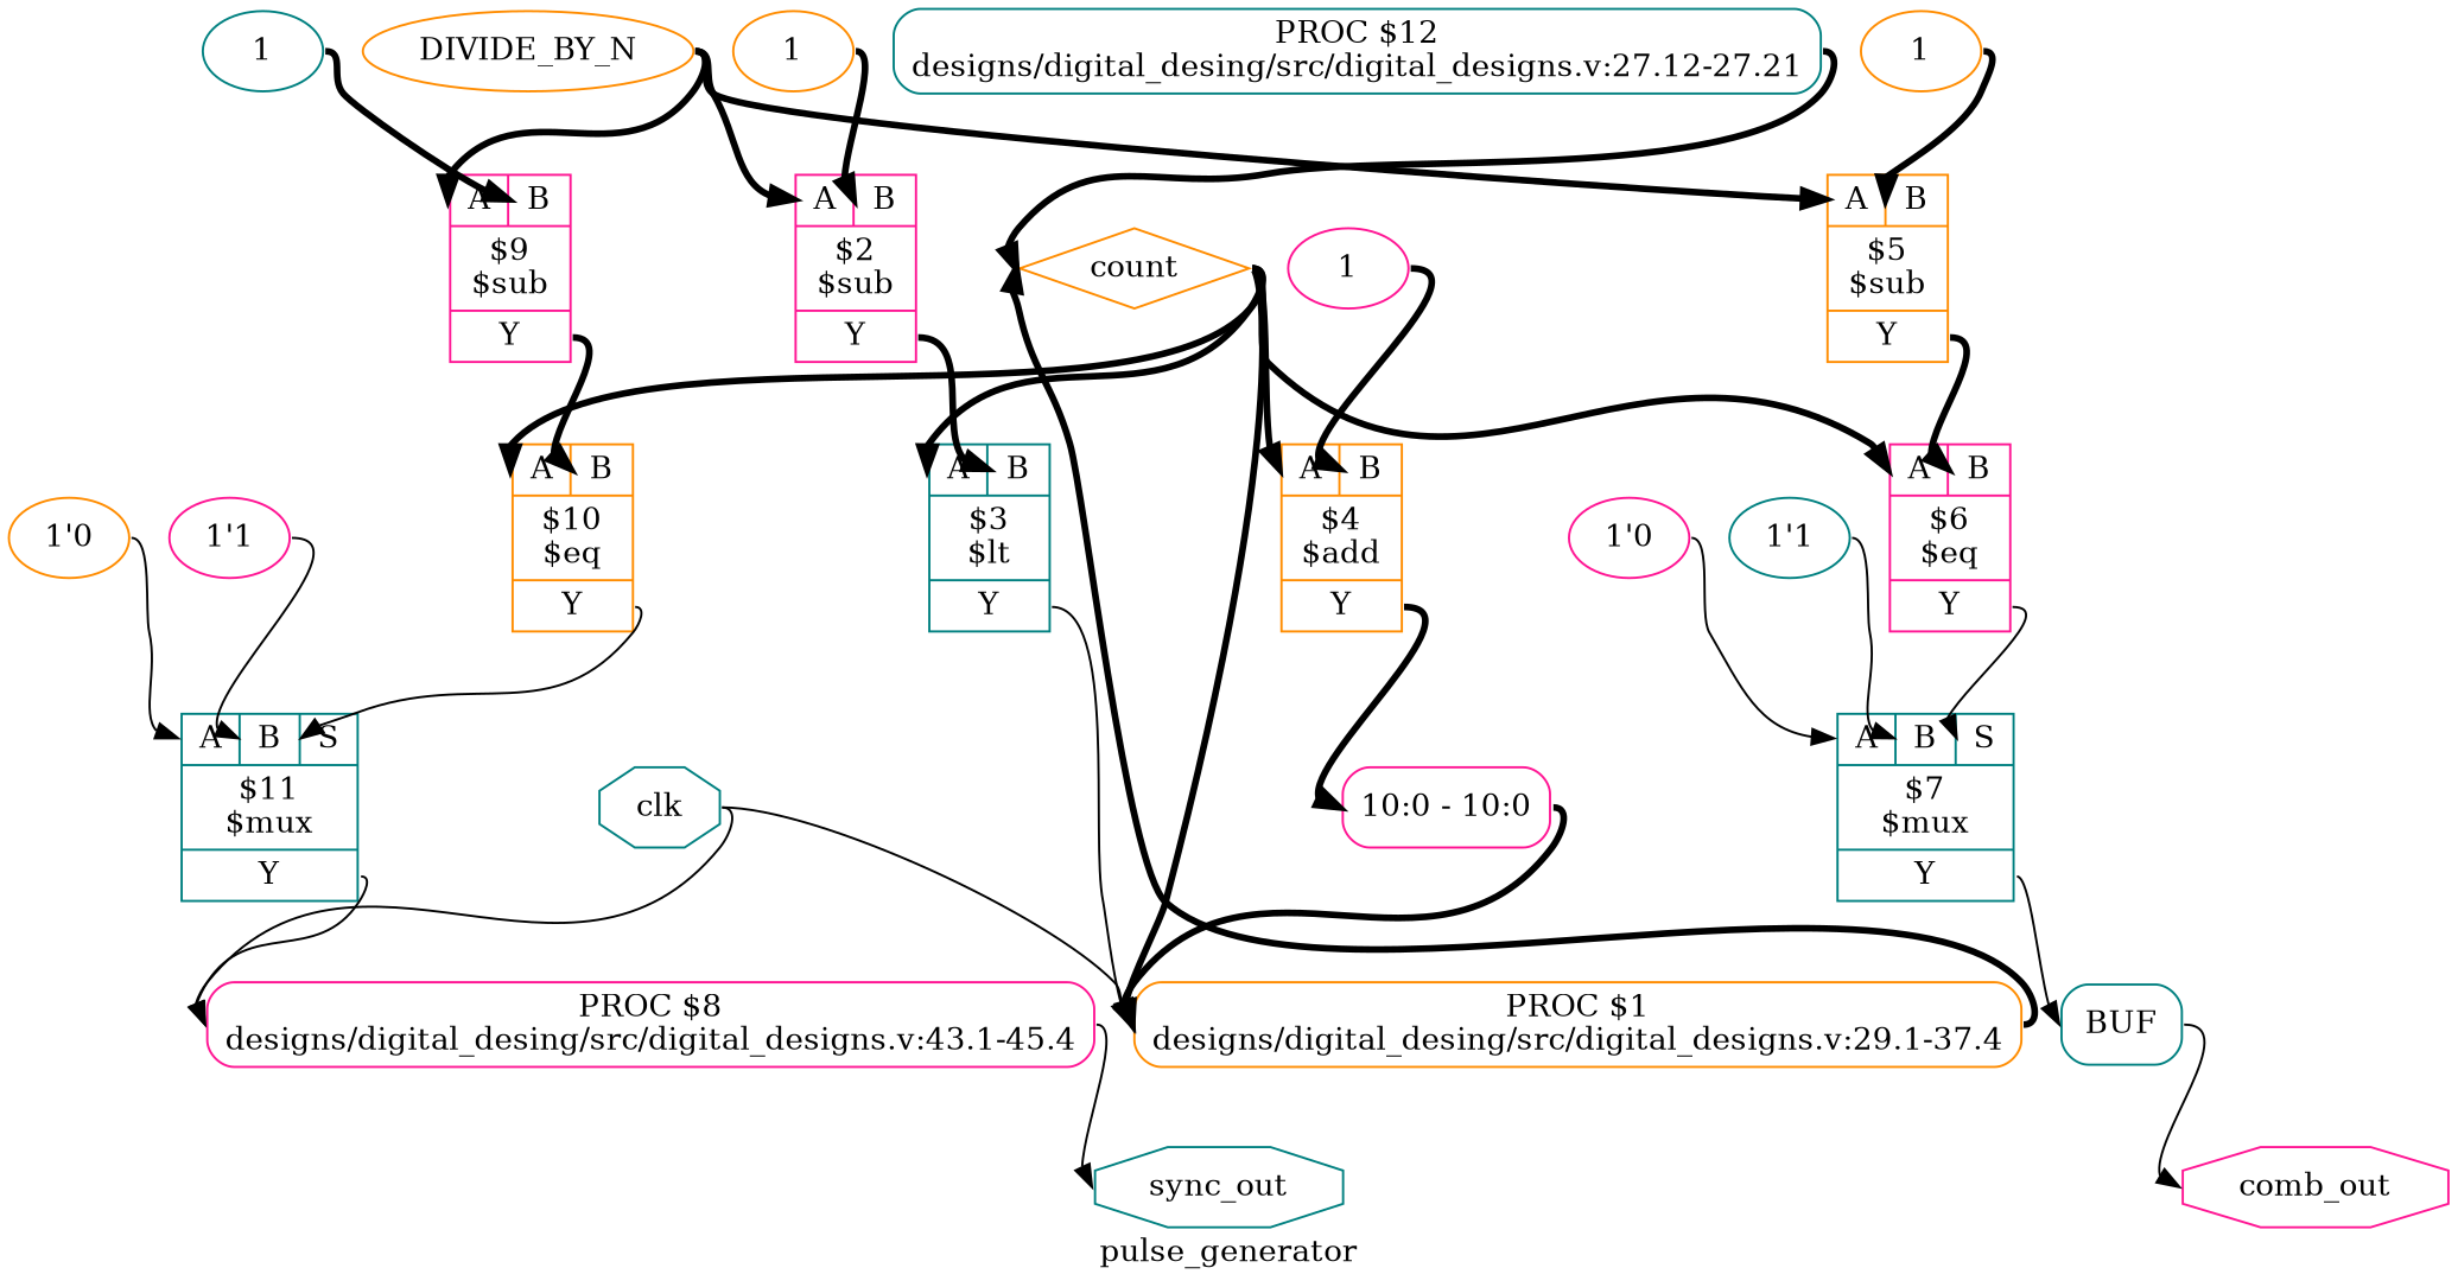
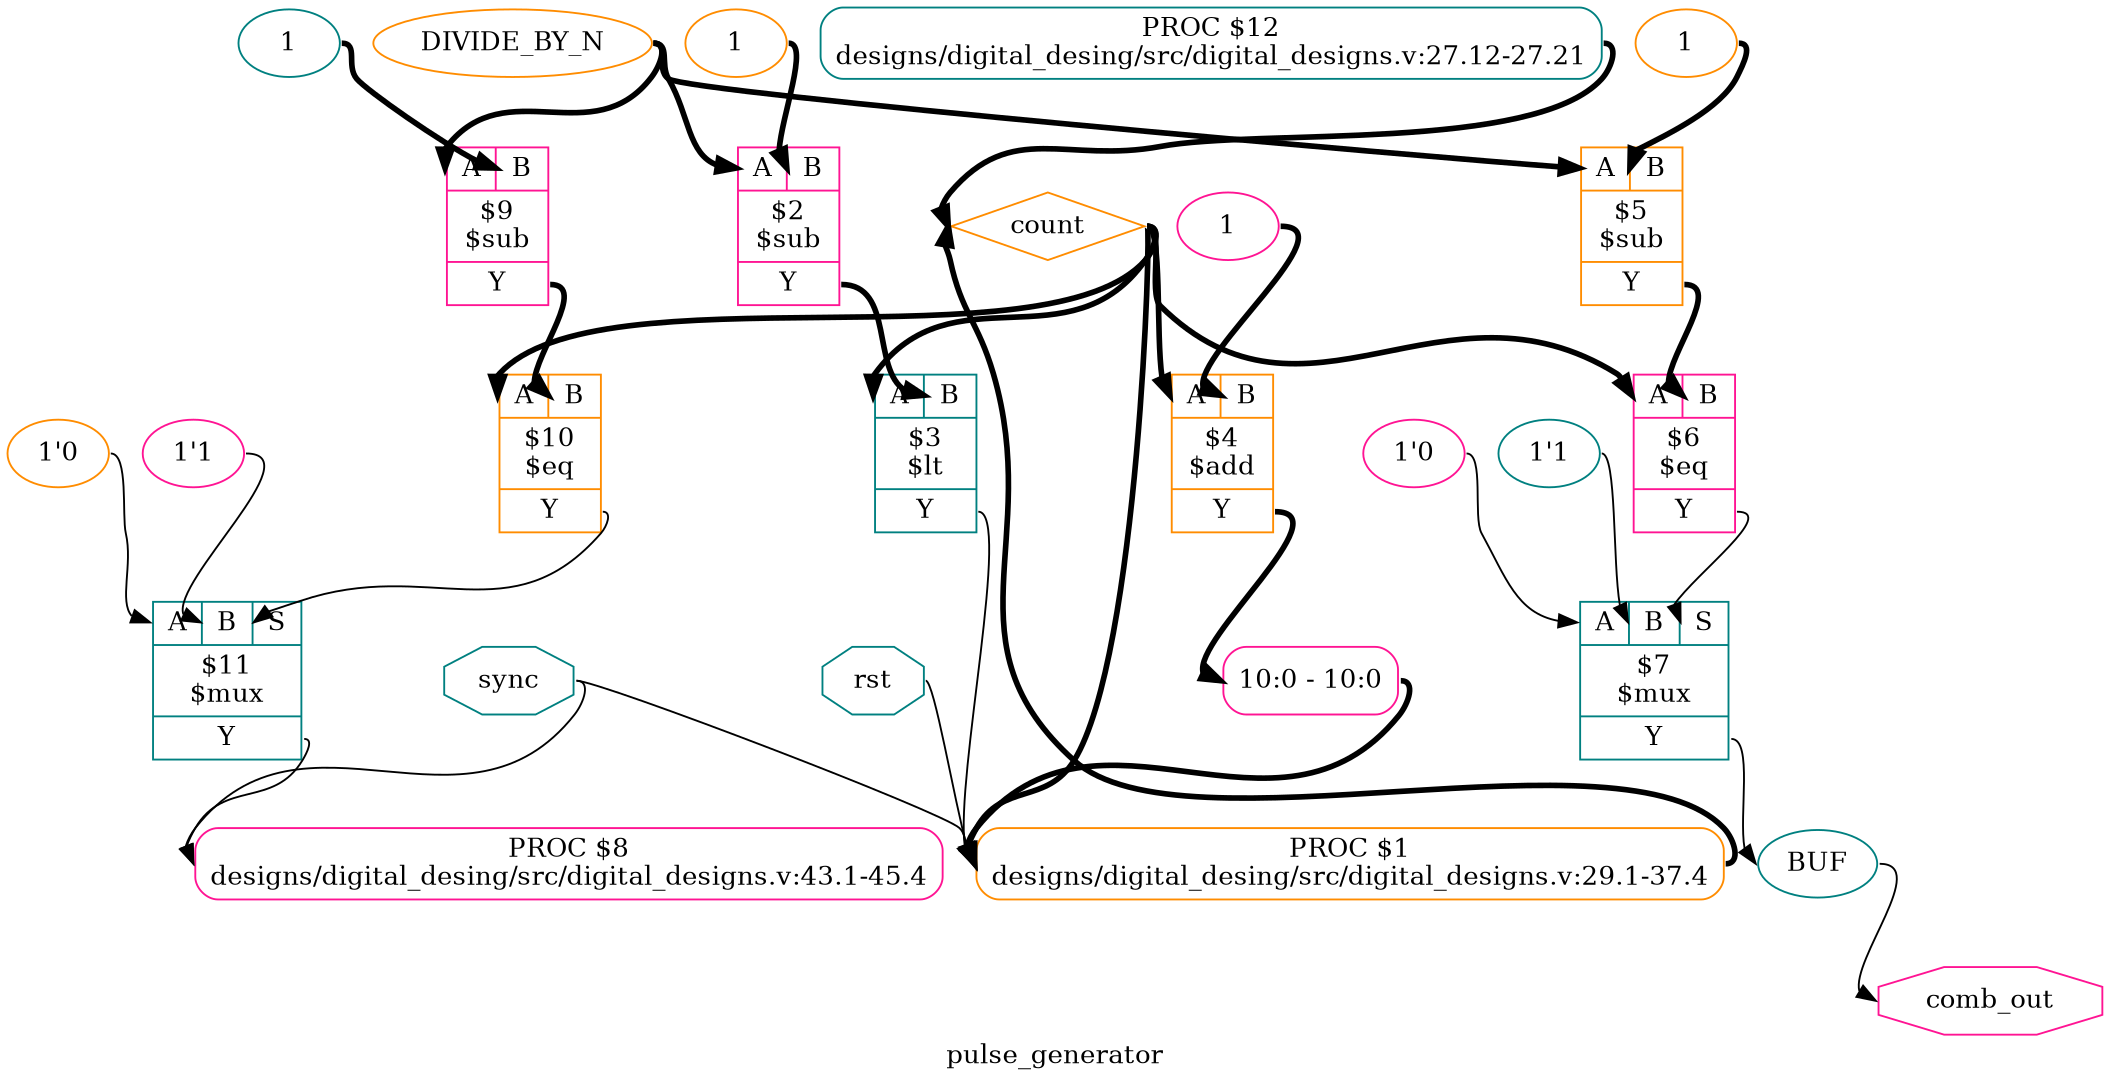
  digraph {
    label=pulse_generator
    rankdir=TB
    remincross=true
    node [color=teal shape=record]
    edge [color=black fontcolor=black headport=w style="setlinewidth(3)" tailport=e]
    n1 [color=darkorange fontcolor=black label=count shape=diamond]
    n2 [color=darkorange label="{{<p19> A|<p20> B}|$10\n$eq|{<p22> Y}}"]
    n3 [color=deeppink label="{{<p19> A|<p20> B}|$6\n$eq|{<p22> Y}}"]
    n4 [color=darkorange label="{{<p19> A|<p20> B}|$4\n$add|{<p22> Y}}"]
    n5 [label="{{<p19> A|<p20> B}|$3\n$lt|{<p22> Y}}"]
    n6 [color=darkorange label="PROC $1\ndesigns/digital_desing/src/digital_designs.v:29.1-37.4" shape=box style=rounded]
    n7 [label="{{<p19> A|<p20> B|<p21> S}|$11\n$mux|{<p22> Y}}"]
    n8 [label="{{<p19> A|<p20> B|<p21> S}|$7\n$mux|{<p22> Y}}"]
    n9 [color=deeppink fontcolor=black label="<s0> 10:0 - 10:0 " style=rounded]
-   n10 [fontcolor=black label=sync_out shape=octagon]
    n11 [color=deeppink fontcolor=black label=comb_out shape=octagon]
    n12 [color=darkorange fontcolor=black label=DIVIDE_BY_N shape=ellipse]
    n13 [color=deeppink label="{{<p19> A|<p20> B}|$9\n$sub|{<p22> Y}}"]
    n14 [color=darkorange label="{{<p19> A|<p20> B}|$5\n$sub|{<p22> Y}}"]
    n15 [color=deeppink label="{{<p19> A|<p20> B}|$2\n$sub|{<p22> Y}}"]
-   n17 [fontcolor=black label=clk shape=octagon]
+   n16 [fontcolor=black label=rst shape=octagon]
+   n17 [fontcolor=black label=sync shape=octagon]
    n18 [color=deeppink label="PROC $8\ndesigns/digital_desing/src/digital_designs.v:43.1-45.4" shape=box style=rounded]
    n19 [color=deeppink label="1'1" shape=""]
    n20 [color=darkorange label="1'0" shape=""]
    n21 [label=1 shape=""]
    n22 [label="1'1" shape=""]
-   n23 [label=BUF shape=box style=rounded]
+   n23 [label=BUF shape=ellipse style=rounded]
    n24 [color=deeppink label="1'0" shape=""]
    n25 [color=darkorange label=1 shape=""]
    n26 [color=deeppink label=1 shape=""]
    n27 [color=darkorange label=1 shape=""]
    n28 [label="PROC $12\ndesigns/digital_desing/src/digital_designs.v:27.12-27.21" shape=box style=rounded]
    n1 -> n2 [headport="p19:w"]
    n1 -> n3 [headport="p19:w"]
    n1 -> n4 [headport="p19:w"]
    n1 -> n5 [headport="p19:w"]
    n1 -> n6
    n2 -> n7 [headport="p21:w" tailport="p22:e" style=""]
    n3 -> n8 [headport="p21:w" tailport="p22:e" style=""]
    n4 -> n9 [headport="s0:w" tailport="p22:e"]
    n5 -> n6 [tailport="p22:e" style=""]
    n6 -> n1
    n7 -> n18 [tailport="p22:e" style=""]
    n8 -> n23 [tailport="p22:e" style=""]
    n9 -> n6
    n12 -> n13 [headport="p19:w"]
    n12 -> n14 [headport="p19:w"]
    n12 -> n15 [headport="p19:w"]
    n13 -> n2 [headport="p20:w" tailport="p22:e"]
    n14 -> n3 [headport="p20:w" tailport="p22:e"]
    n15 -> n5 [headport="p20:w" tailport="p22:e"]
+   n16 -> n6 [style=""]
    n17 -> n6 [style=""]
    n17 -> n18 [style=""]
-   n18 -> n10 [style=""]
    n19 -> n7 [headport="p20:w" style=""]
    n20 -> n7 [headport="p19:w" style=""]
    n21 -> n13 [headport="p20:w"]
    n22 -> n8 [headport="p20:w" style=""]
    n23 -> n11 [style=""]
    n24 -> n8 [headport="p19:w" style=""]
    n25 -> n14 [headport="p20:w"]
    n26 -> n4 [headport="p20:w"]
    n27 -> n15 [headport="p20:w"]
    n28 -> n1
  }
